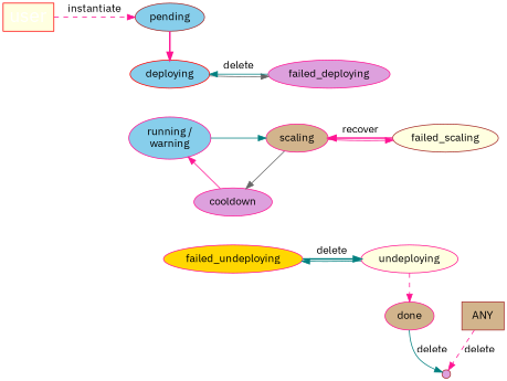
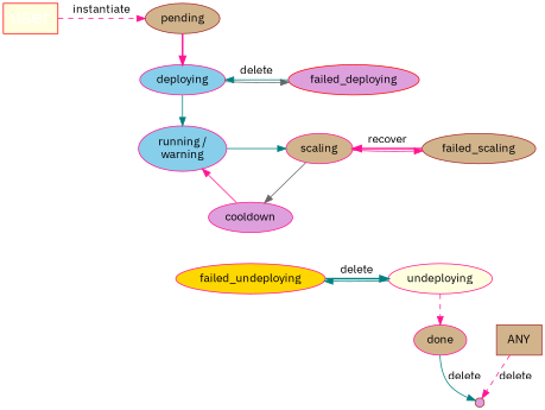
  digraph {
    fontname="IBM Plex Sans"
    nodesep=0.5
    node [color=deeppink fillcolor=tan fontname="IBM Plex Sans" style=filled]
    edge [color=deeppink fontname="IBM Plex Sans" style=solid]
    user [color=red fillcolor=lightyellow fontcolor=white fontsize=24.0 shape=box]
-   pending [color=brown fillcolor=skyblue]
-   deploying [color=red fillcolor=skyblue]
-   failed_deploying [fillcolor=plum]
+   pending [color=brown]
+   deploying [fillcolor=skyblue]
+   failed_deploying [color=red fillcolor=plum]
    n5 [fillcolor=skyblue label="running /\nwarning"]
    scaling
-   failed_scaling [color=brown fillcolor=lightyellow]
+   failed_scaling [color=brown]
    undeploying [fillcolor=lightyellow]
    failed_undeploying [fillcolor=gold]
    cooldown [fillcolor=plum]
    done
    ANY [color=brown shape=box]
    end [color=brown fillcolor=plum height=0.15 shape=point width=0.15]
    subgraph sub_1 {
      rank=min
      user
      pending
    }
    subgraph sub_2 {
      color=white
      rank=same
      deploying
      failed_deploying
    }
    subgraph sub_3 {
      color=white
      rank=same
      n5
      scaling
      failed_scaling
    }
    subgraph sub_4 {
      color=white
      rank=same
      undeploying
      failed_undeploying
    }
    user -> pending [label=instantiate style=dashed]
    pending -> deploying [style=bold]
    deploying -> failed_deploying [color=gray40]
+   deploying -> n5 [color=teal]
    failed_deploying -> deploying [color=teal label=delete]
    n5 -> scaling [color=teal]
    scaling -> failed_scaling
    scaling -> cooldown [color=gray40]
    failed_scaling -> scaling [label=recover style=bold]
    undeploying -> failed_undeploying [color=teal]
    undeploying -> done [style=dashed]
    failed_undeploying -> undeploying [color=teal label=delete style=bold]
    cooldown -> n5
    cooldown -> failed_undeploying [style=invis color=""]
    done -> end [color=teal label=delete]
    ANY -> end [label=delete style=dashed]
  }
